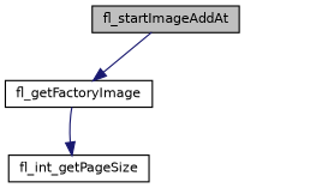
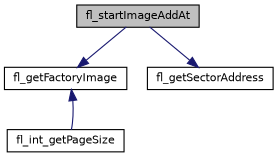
  digraph {
    rankdir=TB
    node [color=black fillcolor=white fontname=Helvetica fontsize=10 shape=record style=filled]
    edge [color=midnightblue fontname=Helvetica fontsize=10 labelfontname=Helvetica labelfontsize=10 style=solid]
    n1 [fillcolor=grey75 fontcolor=black height=0.2 label=fl_startImageAddAt width=0.4]
    n2 [height=0.2 label=fl_getFactoryImage width=0.4]
+   n3 [height=0.2 label=fl_getSectorAddress width=0.4]
    n4 [height=0.2 label=fl_int_getPageSize width=0.4]
    n1 -> n2
-   n2 -> n4
+   n1 -> n3
+   n4 -> n2
  }
